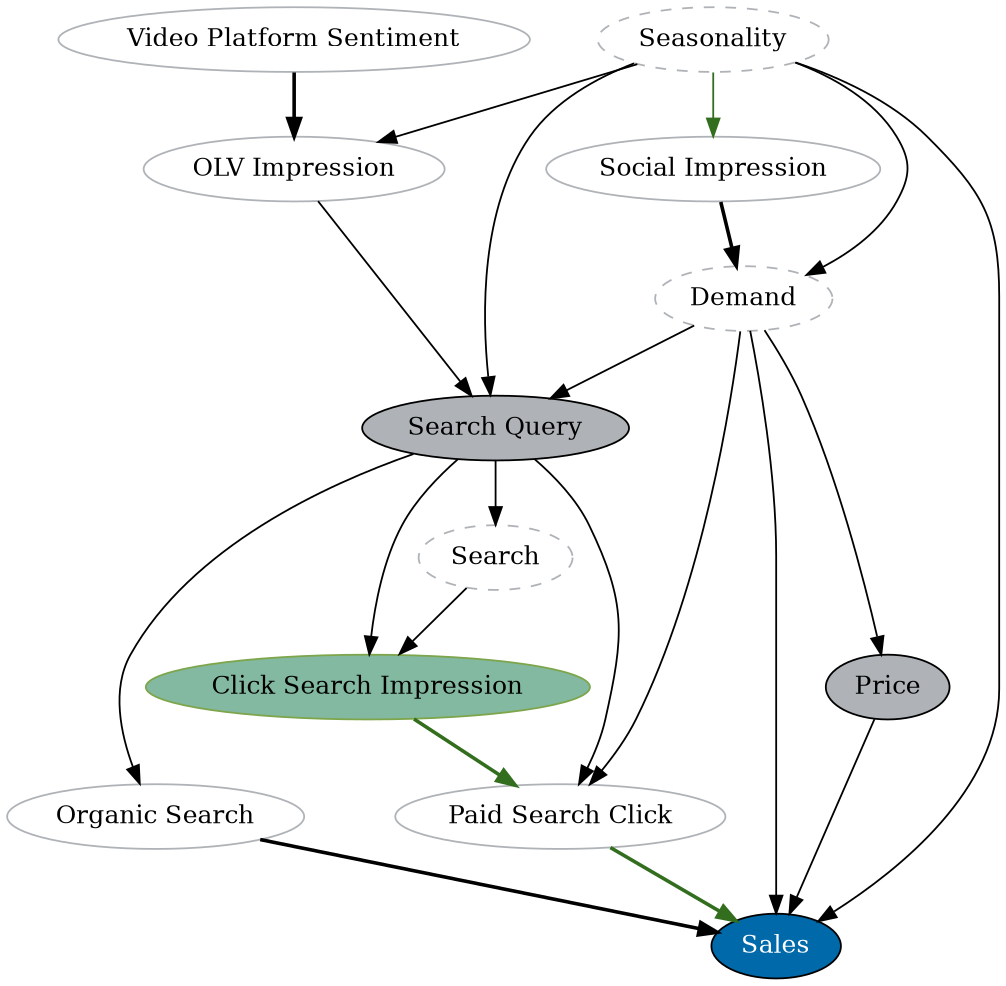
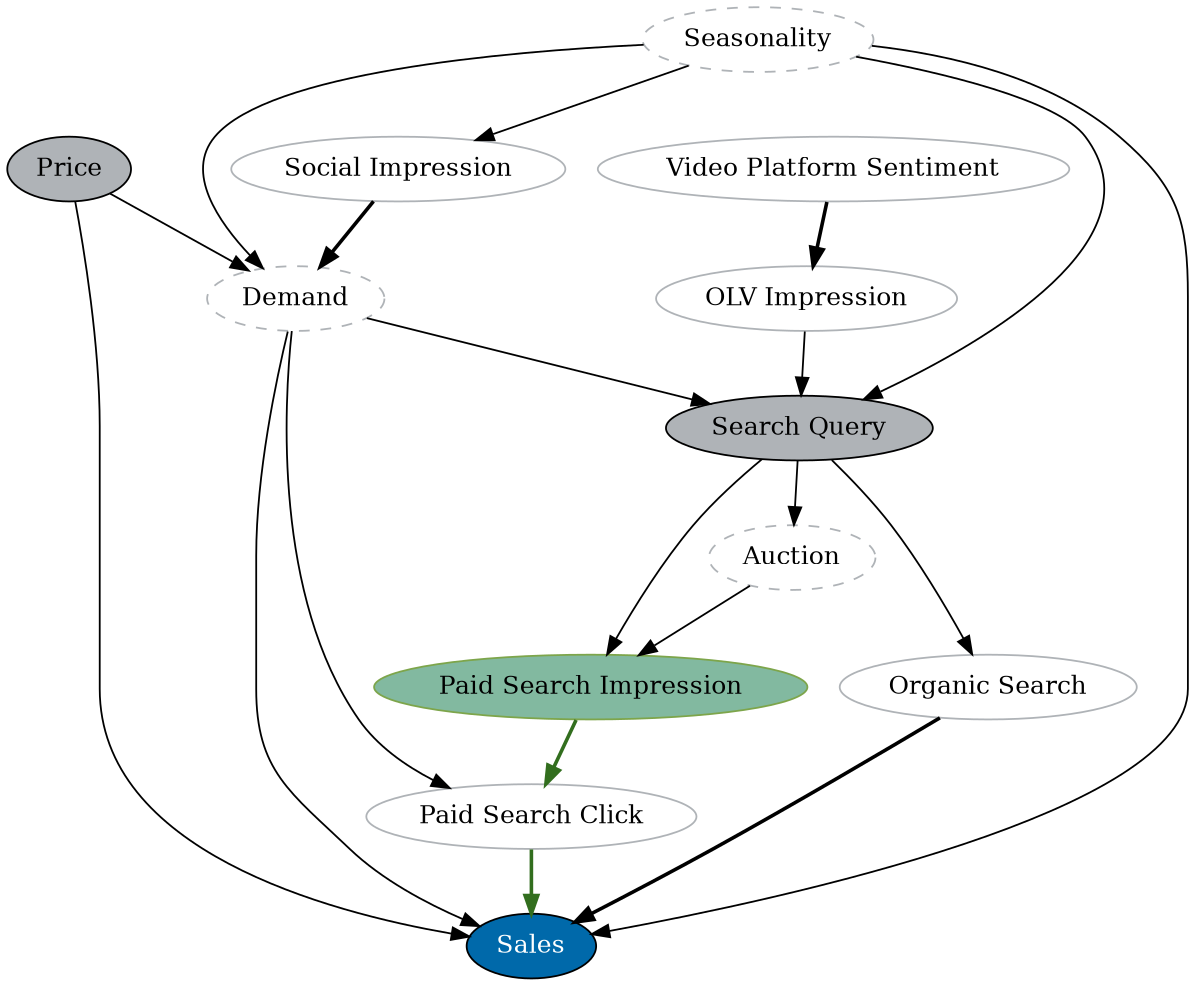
  digraph {
    node [color="#AFB3B7"]
-   "Paid Search Impression" [color="#7DA54B" fillcolor="#82B9A0" style=filled label="Click Search Impression"]
+   "Paid Search Impression" [color="#7DA54B" fillcolor="#82B9A0" style=filled]
    "Paid Search Click"
    Sales [fillcolor="#0069AA" fontcolor=white style=filled color=""]
    Price [fillcolor="#AFB3B7" style=filled color=""]
    Demand [style=dashed]
    "Search Query" [fillcolor="#AFB3B7" style=filled color=""]
    "Organic Search"
-   Auction [style=dashed label=Search]
+   Auction [style=dashed]
    "OLV Impression"
    "Social Impression"
    "Video Platform Sentiment"
    Seasonality [style=dashed]
    "Paid Search Impression" -> "Paid Search Click" [color="#326E1E" style=bold]
    "Paid Search Click" -> Sales [color="#326E1E" style=bold]
    Price -> Sales
-   Demand -> Price
+   Price -> Demand
    Demand -> "Paid Search Click"
    Demand -> Sales
    Demand -> "Search Query"
    "Search Query" -> "Paid Search Impression"
-   "Search Query" -> "Paid Search Click"
    "Search Query" -> "Organic Search"
    "Search Query" -> Auction
    "Organic Search" -> Sales [style=bold]
    Auction -> "Paid Search Impression"
    "OLV Impression" -> "Search Query"
    "Social Impression" -> Demand [style=bold]
    "Video Platform Sentiment" -> "OLV Impression" [style=bold]
    Seasonality -> Sales
    Seasonality -> Demand
    Seasonality -> "Search Query"
-   Seasonality -> "OLV Impression"
-   Seasonality -> "Social Impression" [color="#326E1E"]
+   Seasonality -> "Social Impression"
  }
